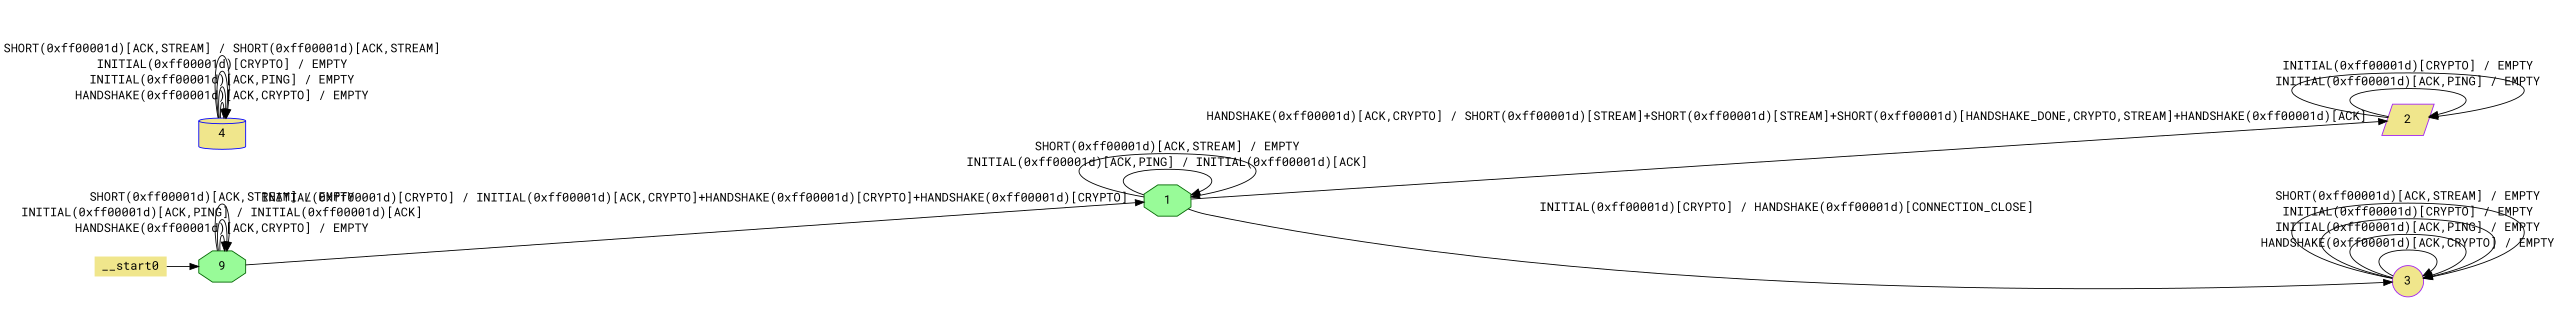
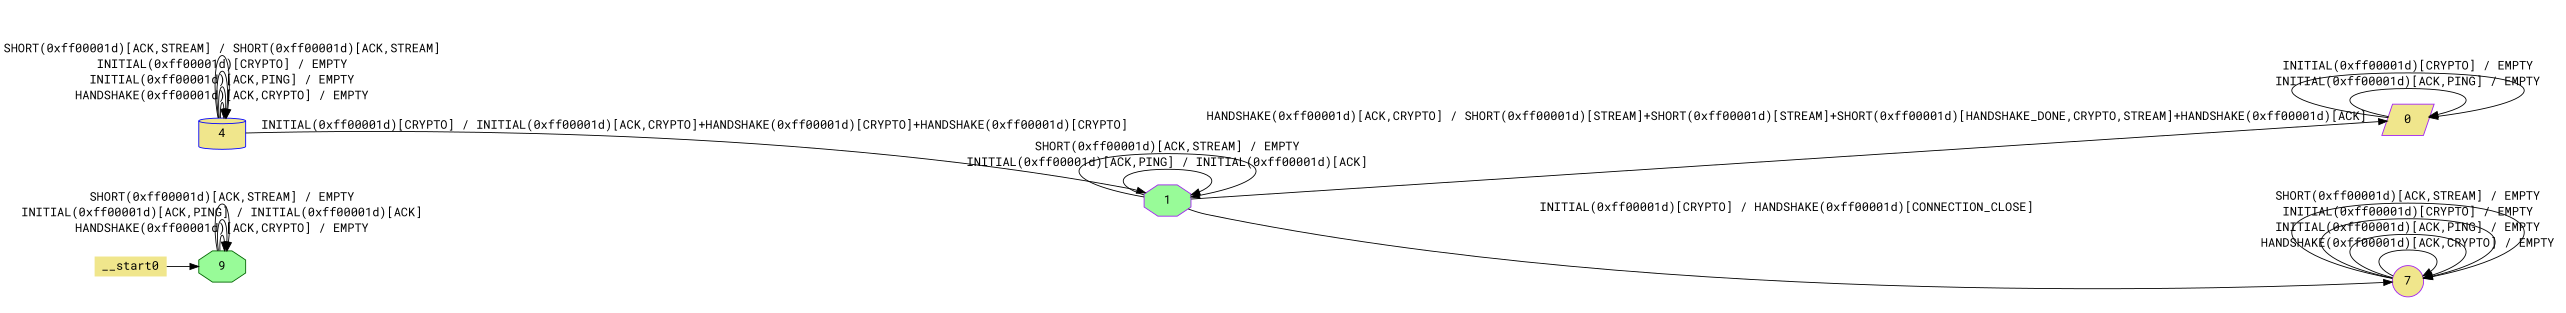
  digraph {
    fontname="Roboto Mono"
    rankdir=LR
    node [color=darkgreen fillcolor=khaki fontname="Roboto Mono" shape=octagon style=filled]
    edge [fontname="Roboto Mono"]
    n1 [fillcolor=palegreen label=9]
-   n2 [fillcolor=palegreen label=1]
-   n3 [color=purple label=2 shape=parallelogram]
-   n4 [color=purple label=3 shape=circle]
+   n2 [color=purple fillcolor=palegreen label=1]
+   n3 [color=purple label=0 shape=parallelogram]
+   n4 [color=purple label=7 shape=circle]
    n5 [color=blue label=4 shape=cylinder]
    __start0 [height=0 shape=none width=0]
    n1 -> n1 [label="HANDSHAKE(0xff00001d)[ACK,CRYPTO] / EMPTY"]
    n1 -> n1 [label="INITIAL(0xff00001d)[ACK,PING] / INITIAL(0xff00001d)[ACK]"]
    n1 -> n1 [label="SHORT(0xff00001d)[ACK,STREAM] / EMPTY"]
-   n1 -> n2 [label="INITIAL(0xff00001d)[CRYPTO] / INITIAL(0xff00001d)[ACK,CRYPTO]+HANDSHAKE(0xff00001d)[CRYPTO]+HANDSHAKE(0xff00001d)[CRYPTO]"]
+   n5 -> n2 [label="INITIAL(0xff00001d)[CRYPTO] / INITIAL(0xff00001d)[ACK,CRYPTO]+HANDSHAKE(0xff00001d)[CRYPTO]+HANDSHAKE(0xff00001d)[CRYPTO]"]
    n2 -> n2 [label="INITIAL(0xff00001d)[ACK,PING] / INITIAL(0xff00001d)[ACK]"]
    n2 -> n2 [label="SHORT(0xff00001d)[ACK,STREAM] / EMPTY"]
    n2 -> n3 [label="HANDSHAKE(0xff00001d)[ACK,CRYPTO] / SHORT(0xff00001d)[STREAM]+SHORT(0xff00001d)[STREAM]+SHORT(0xff00001d)[HANDSHAKE_DONE,CRYPTO,STREAM]+HANDSHAKE(0xff00001d)[ACK]"]
    n2 -> n4 [label="INITIAL(0xff00001d)[CRYPTO] / HANDSHAKE(0xff00001d)[CONNECTION_CLOSE]"]
    n3 -> n3 [label="INITIAL(0xff00001d)[ACK,PING] / EMPTY"]
    n3 -> n3 [label="INITIAL(0xff00001d)[CRYPTO] / EMPTY"]
    n4 -> n4 [label="HANDSHAKE(0xff00001d)[ACK,CRYPTO] / EMPTY"]
    n4 -> n4 [label="INITIAL(0xff00001d)[ACK,PING] / EMPTY"]
    n4 -> n4 [label="INITIAL(0xff00001d)[CRYPTO] / EMPTY"]
    n4 -> n4 [label="SHORT(0xff00001d)[ACK,STREAM] / EMPTY"]
    n5 -> n5 [label="HANDSHAKE(0xff00001d)[ACK,CRYPTO] / EMPTY"]
    n5 -> n5 [label="INITIAL(0xff00001d)[ACK,PING] / EMPTY"]
    n5 -> n5 [label="INITIAL(0xff00001d)[CRYPTO] / EMPTY"]
    n5 -> n5 [label="SHORT(0xff00001d)[ACK,STREAM] / SHORT(0xff00001d)[ACK,STREAM]"]
    __start0 -> n1
  }
